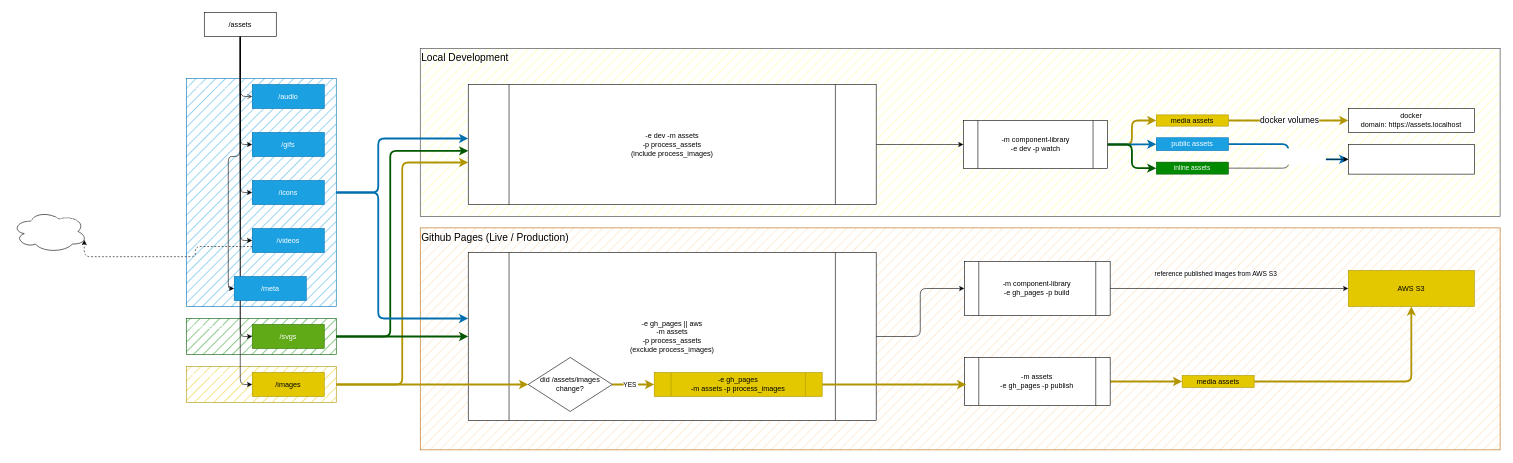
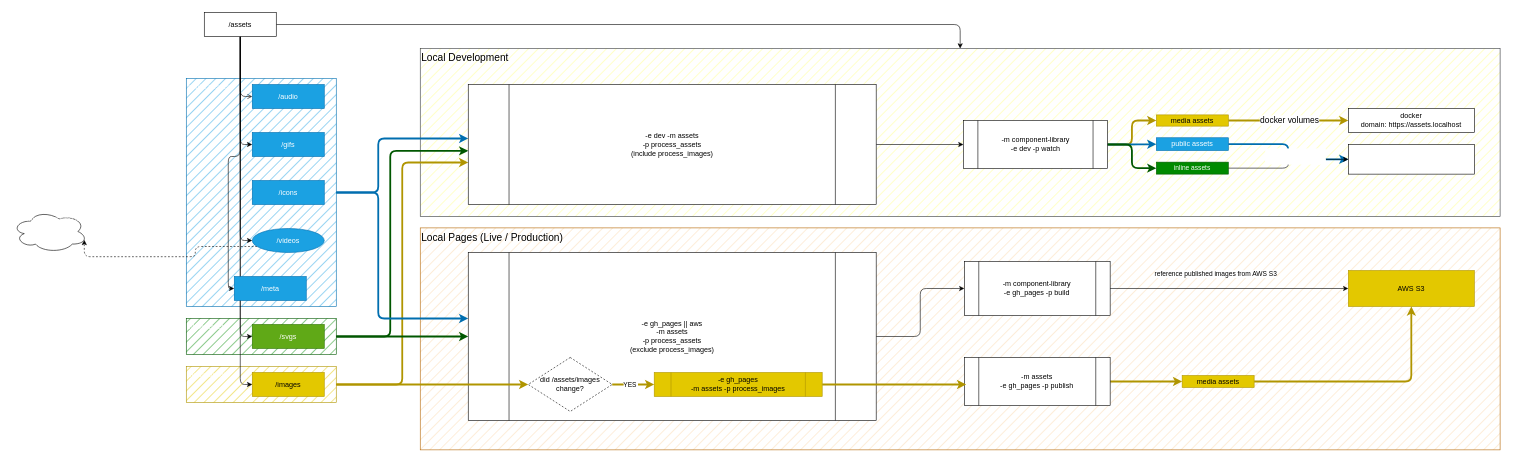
  <mxCell id="0" />
  <mxCell id="1" parent="0" />
  <mxCell id="2" value="Local Development" style="whiteSpace=wrap;html=1;fillStyle=hatch;strokeWidth=1;fontSize=17;fillColor=#ffff88;strokeColor=#36393d;align=left;verticalAlign=top;" vertex="1" parent="1"><mxGeometry x="700" y="80" width="1800" height="280" as="geometry" /></mxCell>
- <mxCell id="3" value="Github Pages (Live / Production)" style="whiteSpace=wrap;html=1;fillStyle=hatch;strokeWidth=1;fontSize=17;fillColor=#fad7ac;strokeColor=#b46504;align=left;verticalAlign=top;" vertex="1" parent="1"><mxGeometry x="700" y="379" width="1800" height="370" as="geometry" /></mxCell>
+ <mxCell id="3" value="Local Pages (Live / Production)" style="whiteSpace=wrap;html=1;fillStyle=hatch;strokeWidth=1;fontSize=17;fillColor=#fad7ac;strokeColor=#b46504;align=left;verticalAlign=top;" vertex="1" parent="1"><mxGeometry x="700" y="379" width="1800" height="370" as="geometry" /></mxCell>
  <mxCell id="4" style="edgeStyle=orthogonalEdgeStyle;html=1;entryX=0;entryY=0.5;entryDx=0;entryDy=0;strokeWidth=3;fillColor=#1ba1e2;strokeColor=#006EAF;" edge="1" parent="1" source="47" target="58"><mxGeometry relative="1" as="geometry"><Array as="points"><mxPoint x="2147" y="239.37" /><mxPoint x="2147" y="265.37" /><mxPoint x="2247" y="265.37" /></Array></mxGeometry></mxCell>
  <mxCell id="5" style="edgeStyle=orthogonalEdgeStyle;html=0;strokeWidth=3;fontSize=11;fontColor=#FFFFFF;fillColor=#e3c800;strokeColor=#B09500;" edge="1" parent="1" source="6" target="30"><mxGeometry relative="1" as="geometry"><Array as="points"><mxPoint x="670" y="640" /><mxPoint x="670" y="270" /></Array></mxGeometry></mxCell>
  <mxCell id="6" value="media assets" style="whiteSpace=wrap;html=1;fillStyle=hatch;strokeWidth=1;fillColor=#e3c800;verticalAlign=top;align=left;fontColor=#FFFFFF;strokeColor=#B09500;" vertex="1" parent="1"><mxGeometry x="310" y="610" width="250" height="60" as="geometry" /></mxCell>
  <mxCell id="7" style="edgeStyle=orthogonalEdgeStyle;html=0;entryX=0;entryY=0.553;entryDx=0;entryDy=0;strokeWidth=3;fontSize=11;fontColor=#FFFFFF;fillColor=#008a00;strokeColor=#005700;entryPerimeter=0;" edge="1" parent="1" source="9" target="30"><mxGeometry relative="1" as="geometry"><Array as="points"><mxPoint x="650" y="560" /><mxPoint x="650" y="250" /><mxPoint x="780" y="250" /></Array></mxGeometry></mxCell>
  <mxCell id="8" style="edgeStyle=orthogonalEdgeStyle;html=0;strokeWidth=3;fontSize=11;fontColor=#FFFFFF;fillColor=#008a00;strokeColor=#005700;" edge="1" parent="1" source="9" target="49"><mxGeometry relative="1" as="geometry" /></mxCell>
  <mxCell id="9" value="inline assets" style="whiteSpace=wrap;html=1;fillStyle=hatch;strokeWidth=1;fillColor=#008a00;fontColor=#ffffff;strokeColor=#005700;align=left;verticalAlign=top;" vertex="1" parent="1"><mxGeometry x="310" y="530" width="250" height="60" as="geometry" /></mxCell>
  <mxCell id="10" style="edgeStyle=orthogonalEdgeStyle;html=0;strokeWidth=3;fontSize=11;fontColor=#FFFFFF;fillColor=#1ba1e2;strokeColor=#006EAF;" edge="1" parent="1" source="12" target="30"><mxGeometry relative="1" as="geometry"><Array as="points"><mxPoint x="630" y="320" /><mxPoint x="630" y="230" /></Array></mxGeometry></mxCell>
  <mxCell id="11" style="edgeStyle=orthogonalEdgeStyle;html=0;strokeWidth=3;fontSize=11;fontColor=#FFFFFF;fillColor=#1ba1e2;strokeColor=#006EAF;" edge="1" parent="1" source="12" target="49"><mxGeometry relative="1" as="geometry"><Array as="points"><mxPoint x="630" y="320" /><mxPoint x="630" y="530" /></Array></mxGeometry></mxCell>
  <mxCell id="12" value="public assets" style="whiteSpace=wrap;html=1;fillColor=#1ba1e2;fillStyle=hatch;fontColor=#ffffff;strokeColor=#006EAF;strokeWidth=1;align=left;verticalAlign=top;" vertex="1" parent="1"><mxGeometry x="310" y="130" width="250" height="380" as="geometry" /></mxCell>
  <mxCell id="13" style="edgeStyle=orthogonalEdgeStyle;html=1;entryX=0;entryY=0.5;entryDx=0;entryDy=0;endArrow=open;" edge="1" parent="1" source="20" target="21"><mxGeometry relative="1" as="geometry" /></mxCell>
  <mxCell id="14" style="edgeStyle=orthogonalEdgeStyle;html=1;entryX=0;entryY=0.5;entryDx=0;entryDy=0;" edge="1" parent="1" source="20" target="22"><mxGeometry relative="1" as="geometry" /></mxCell>
- <mxCell id="15" style="edgeStyle=orthogonalEdgeStyle;html=1;entryX=0;entryY=0.5;entryDx=0;entryDy=0;" edge="1" parent="1" source="20" target="23"><mxGeometry relative="1" as="geometry" /></mxCell>
+ <mxCell id="15" style="edgeStyle=orthogonalEdgeStyle;html=1;" edge="1" parent="1" source="20" target="2"><mxGeometry relative="1" as="geometry" /></mxCell>
  <mxCell id="16" style="edgeStyle=orthogonalEdgeStyle;html=1;entryX=0;entryY=0.5;entryDx=0;entryDy=0;" edge="1" parent="1" source="20" target="24"><mxGeometry relative="1" as="geometry" /></mxCell>
  <mxCell id="17" style="edgeStyle=orthogonalEdgeStyle;html=1;entryX=0;entryY=0.5;entryDx=0;entryDy=0;" edge="1" parent="1" source="20" target="25"><mxGeometry relative="1" as="geometry" /></mxCell>
  <mxCell id="18" style="edgeStyle=orthogonalEdgeStyle;html=1;entryX=0;entryY=0.5;entryDx=0;entryDy=0;" edge="1" parent="1" source="20" target="26"><mxGeometry relative="1" as="geometry" /></mxCell>
  <mxCell id="19" style="edgeStyle=orthogonalEdgeStyle;html=1;entryX=0;entryY=0.5;entryDx=0;entryDy=0;" edge="1" parent="1" source="20" target="28"><mxGeometry relative="1" as="geometry" /></mxCell>
  <mxCell id="20" value="/assets" style="whiteSpace=wrap;html=1;" vertex="1" parent="1"><mxGeometry x="340" y="20" width="120" height="40" as="geometry" /></mxCell>
  <mxCell id="21" value="/audio" style="whiteSpace=wrap;html=1;fillColor=#1ba1e2;fontColor=#ffffff;strokeColor=#006EAF;" vertex="1" parent="1"><mxGeometry x="420" y="140" width="120" height="40" as="geometry" /></mxCell>
  <mxCell id="22" value="/gifs" style="whiteSpace=wrap;html=1;fillColor=#1ba1e2;fontColor=#ffffff;strokeColor=#006EAF;" vertex="1" parent="1"><mxGeometry x="420" y="220" width="120" height="40" as="geometry" /></mxCell>
  <mxCell id="23" value="/icons" style="whiteSpace=wrap;html=1;fillColor=#1ba1e2;fontColor=#ffffff;strokeColor=#006EAF;" vertex="1" parent="1"><mxGeometry x="420" y="300" width="120" height="40" as="geometry" /></mxCell>
  <mxCell id="24" value="/images" style="whiteSpace=wrap;html=1;fillColor=#e3c800;fontColor=#000000;strokeColor=#B09500;" vertex="1" parent="1"><mxGeometry x="420" y="620" width="120" height="40" as="geometry" /></mxCell>
  <mxCell id="25" value="/meta" style="whiteSpace=wrap;html=1;fillColor=#1ba1e2;fontColor=#ffffff;strokeColor=#006EAF;" vertex="1" parent="1"><mxGeometry x="390" y="460" width="120" height="40" as="geometry" /></mxCell>
  <mxCell id="26" value="/svgs" style="whiteSpace=wrap;html=1;fillColor=#60a917;fontColor=#ffffff;strokeColor=#2D7600;" vertex="1" parent="1"><mxGeometry x="420" y="540" width="120" height="40" as="geometry" /></mxCell>
  <mxCell id="27" style="edgeStyle=orthogonalEdgeStyle;html=0;entryX=0.96;entryY=0.7;entryDx=0;entryDy=0;entryPerimeter=0;strokeWidth=1;fontColor=#FFFFFF;dashed=1;" edge="1" parent="1" source="28" target="54"><mxGeometry relative="1" as="geometry"><Array as="points"><mxPoint x="325" y="410" /><mxPoint x="325" y="427" /></Array></mxGeometry></mxCell>
- <mxCell id="28" value="/videos" style="whiteSpace=wrap;html=1;fillColor=#1ba1e2;fontColor=#ffffff;strokeColor=#006EAF;" vertex="1" parent="1"><mxGeometry x="420" y="380" width="120" height="40" as="geometry" /></mxCell>
+ <mxCell id="28" value="/videos" style="ellipse;whiteSpace=wrap;html=1;fillColor=#1ba1e2;fontColor=#ffffff;strokeColor=#006EAF;" vertex="1" parent="1"><mxGeometry x="420" y="380" width="120" height="40" as="geometry" /></mxCell>
  <mxCell id="29" style="edgeStyle=orthogonalEdgeStyle;html=0;entryX=0;entryY=0.5;entryDx=0;entryDy=0;strokeWidth=1;exitX=1;exitY=0.5;exitDx=0;exitDy=0;" edge="1" parent="1" source="30" target="34"><mxGeometry relative="1" as="geometry"><mxPoint x="1567" y="240" as="sourcePoint" /></mxGeometry></mxCell>
  <mxCell id="30" value="-e dev -m assets&lt;br&gt;-p process_assets&lt;br&gt;(include process_images)" style="shape=process;whiteSpace=wrap;html=1;backgroundOutline=1;" vertex="1" parent="1"><mxGeometry x="780" y="140" width="680" height="200" as="geometry" /></mxCell>
  <mxCell id="31" style="edgeStyle=orthogonalEdgeStyle;html=1;fillColor=#e3c800;strokeColor=#B09500;strokeWidth=3;" edge="1" parent="1" source="34" target="39"><mxGeometry relative="1" as="geometry" /></mxCell>
  <mxCell id="32" style="edgeStyle=orthogonalEdgeStyle;html=1;fillColor=#1ba1e2;strokeColor=#006EAF;strokeWidth=3;" edge="1" parent="1" source="34" target="47"><mxGeometry relative="1" as="geometry" /></mxCell>
  <mxCell id="33" style="edgeStyle=orthogonalEdgeStyle;html=0;entryX=0;entryY=0.5;entryDx=0;entryDy=0;strokeWidth=3;fontSize=11;fontColor=#FFFFFF;fillColor=#008a00;strokeColor=#005700;" edge="1" parent="1" source="34" target="57"><mxGeometry relative="1" as="geometry" /></mxCell>
  <mxCell id="34" value="-m component-library&lt;br&gt;-e dev -p watch" style="shape=process;whiteSpace=wrap;html=1;backgroundOutline=1;" vertex="1" parent="1"><mxGeometry x="1605.5" y="200" width="240" height="80" as="geometry" /></mxCell>
  <mxCell id="35" value="-m component-library&lt;br&gt;-e gh_pages -p build" style="shape=process;whiteSpace=wrap;html=1;backgroundOutline=1;" vertex="1" parent="1"><mxGeometry x="1607" y="435" width="243" height="90" as="geometry" /></mxCell>
  <mxCell id="36" value="docker&lt;br&gt;domain: https://assets.localhost" style="whiteSpace=wrap;html=1;" vertex="1" parent="1"><mxGeometry x="2247" y="180" width="210" height="40" as="geometry" /></mxCell>
  <mxCell id="37" style="edgeStyle=orthogonalEdgeStyle;html=1;fillColor=#e3c800;strokeColor=#B09500;strokeWidth=3;entryX=0;entryY=0.5;entryDx=0;entryDy=0;" edge="1" parent="1" source="39" target="36"><mxGeometry relative="1" as="geometry"><Array as="points"><mxPoint x="2147" y="200.37" /><mxPoint x="2247" y="199.37" /></Array></mxGeometry></mxCell>
  <mxCell id="38" value="docker volumes" style="edgeLabel;html=1;align=center;verticalAlign=middle;resizable=0;points=[];fontSize=14;" vertex="1" connectable="0" parent="37"><mxGeometry x="-0.147" y="2" relative="1" as="geometry"><mxPoint x="16" y="1" as="offset" /></mxGeometry></mxCell>
  <mxCell id="39" value="media assets" style="whiteSpace=wrap;html=1;fillColor=#e3c800;fontColor=#000000;strokeColor=#B09500;" vertex="1" parent="1"><mxGeometry x="1927" y="190.62" width="120" height="18.75" as="geometry" /></mxCell>
  <mxCell id="40" style="edgeStyle=orthogonalEdgeStyle;html=0;entryX=0;entryY=0.5;entryDx=0;entryDy=0;strokeWidth=3;fontSize=11;fontColor=#FFFFFF;fillColor=#e3c800;strokeColor=#B09500;" edge="1" parent="1" source="41" target="44"><mxGeometry relative="1" as="geometry" /></mxCell>
  <mxCell id="41" value="-m assets&lt;br&gt;-e gh_pages -p publish" style="shape=process;whiteSpace=wrap;html=1;backgroundOutline=1;" vertex="1" parent="1"><mxGeometry x="1607" y="595" width="243" height="80" as="geometry" /></mxCell>
  <mxCell id="42" value="AWS S3" style="whiteSpace=wrap;html=1;fillColor=#e3c800;fontColor=#000000;strokeColor=#B09500;" vertex="1" parent="1"><mxGeometry x="2247" y="450" width="210" height="60" as="geometry" /></mxCell>
  <mxCell id="43" style="edgeStyle=orthogonalEdgeStyle;html=0;strokeWidth=3;fontSize=11;fontColor=#FFFFFF;fillColor=#e3c800;strokeColor=#B09500;" edge="1" parent="1" source="44" target="42"><mxGeometry relative="1" as="geometry"><Array as="points"><mxPoint x="2352" y="635" /></Array></mxGeometry></mxCell>
  <mxCell id="44" value="media assets" style="whiteSpace=wrap;html=1;fillColor=#e3c800;fontColor=#000000;strokeColor=#B09500;" vertex="1" parent="1"><mxGeometry x="1970" y="625" width="120" height="20" as="geometry" /></mxCell>
  <mxCell id="45" style="edgeStyle=orthogonalEdgeStyle;html=1;entryX=0;entryY=0.5;entryDx=0;entryDy=0;exitX=1;exitY=0.5;exitDx=0;exitDy=0;" edge="1" parent="1" source="35" target="42"><mxGeometry relative="1" as="geometry"><mxPoint x="1847" y="595" as="sourcePoint" /><mxPoint x="2247" y="490" as="targetPoint" /><Array as="points" /></mxGeometry></mxCell>
  <mxCell id="46" value="reference published images from AWS S3" style="edgeLabel;html=1;align=center;verticalAlign=middle;resizable=0;points=[];" vertex="1" connectable="0" parent="45"><mxGeometry x="-0.435" relative="1" as="geometry"><mxPoint x="63" y="-25" as="offset" /></mxGeometry></mxCell>
  <mxCell id="47" value="public assets" style="whiteSpace=wrap;html=1;fillColor=#1ba1e2;fontColor=#ffffff;strokeColor=#006EAF;align=center;verticalAlign=middle;" vertex="1" parent="1"><mxGeometry x="1927" y="228.75" width="120" height="21.25" as="geometry" /></mxCell>
  <mxCell id="48" style="edgeStyle=orthogonalEdgeStyle;html=0;entryX=0;entryY=0.5;entryDx=0;entryDy=0;strokeWidth=1;fontSize=11;fontColor=#FFFFFF;" edge="1" parent="1" source="49" target="35"><mxGeometry relative="1" as="geometry" /></mxCell>
  <mxCell id="49" value="-e gh_pages || aws&lt;br&gt;-m assets&lt;br&gt;-p process_assets&lt;br&gt;(exclude process_images)" style="shape=process;whiteSpace=wrap;html=1;backgroundOutline=1;" vertex="1" parent="1"><mxGeometry x="780" y="420" width="680" height="280" as="geometry" /></mxCell>
  <mxCell id="50" style="edgeStyle=orthogonalEdgeStyle;html=0;strokeWidth=3;fontSize=11;fontColor=#FFFFFF;fillColor=#e3c800;strokeColor=#B09500;" edge="1" parent="1" source="51"><mxGeometry relative="1" as="geometry"><mxPoint x="1610" y="640" as="targetPoint" /><Array as="points"><mxPoint x="1607" y="640" /></Array></mxGeometry></mxCell>
  <mxCell id="51" value="-e gh_pages &lt;br&gt;-m assets -p process_images&lt;br&gt;" style="shape=process;whiteSpace=wrap;html=1;backgroundOutline=1;fillColor=#e3c800;fontColor=#000000;strokeColor=#B09500;" vertex="1" parent="1"><mxGeometry x="1090" y="620" width="280" height="40" as="geometry" /></mxCell>
  <mxCell id="52" value="YES" style="edgeStyle=orthogonalEdgeStyle;strokeWidth=3;fillColor=#e3c800;strokeColor=#B09500;" edge="1" parent="1" source="53" target="51"><mxGeometry x="-0.143" relative="1" as="geometry"><mxPoint as="offset" /></mxGeometry></mxCell>
- <mxCell id="53" value="did /assets/images&lt;br&gt;change?" style="rhombus;whiteSpace=wrap;html=1;" vertex="1" parent="1"><mxGeometry x="880" y="595" width="140" height="90" as="geometry" /></mxCell>
+ <mxCell id="53" value="did /assets/images&lt;br&gt;change?" style="rhombus;whiteSpace=wrap;html=1;dashed=1;" vertex="1" parent="1"><mxGeometry x="880" y="595" width="140" height="90" as="geometry" /></mxCell>
  <mxCell id="54" value="if any processing is needed &lt;br&gt;- move to media assets" style="ellipse;shape=cloud;whiteSpace=wrap;html=1;fillStyle=hatch;strokeWidth=1;fontColor=#FFFFFF;fillColor=default;gradientColor=none;" vertex="1" parent="1"><mxGeometry x="20" y="350" width="125" height="70" as="geometry" /></mxCell>
  <mxCell id="55" style="edgeStyle=orthogonalEdgeStyle;html=0;strokeWidth=1;fontSize=11;fontColor=#FFFFFF;" edge="1" parent="1" source="57" target="58"><mxGeometry relative="1" as="geometry" /></mxCell>
  <mxCell id="56" value="copy w/&lt;br&gt;CopyWebpackPlugin" style="edgeLabel;html=1;align=center;verticalAlign=middle;resizable=0;points=[];fontSize=11;fontColor=#FFFFFF;" vertex="1" connectable="0" parent="55"><mxGeometry x="-0.22" y="2" relative="1" as="geometry"><mxPoint x="27" y="-18" as="offset" /></mxGeometry></mxCell>
  <mxCell id="57" value="inline assets" style="whiteSpace=wrap;html=1;fillStyle=auto;strokeWidth=1;fontSize=11;fontColor=#ffffff;fillColor=#008a00;strokeColor=#005700;" vertex="1" parent="1"><mxGeometry x="1927" y="269.37" width="120" height="20" as="geometry" /></mxCell>
  <mxCell id="58" value="component-library/dist/public&lt;br&gt;OR&lt;br&gt;component-library/dist/[ name ]" style="whiteSpace=wrap;html=1;fillStyle=auto;strokeWidth=1;fontSize=11;fontColor=#FFFFFF;fillColor=default;gradientColor=none;" vertex="1" parent="1"><mxGeometry x="2247" y="240" width="210" height="49.37" as="geometry" /></mxCell>
  <mxCell id="59" style="edgeStyle=orthogonalEdgeStyle;html=0;entryX=0;entryY=0.5;entryDx=0;entryDy=0;strokeWidth=3;fontSize=11;fontColor=#FFFFFF;fillColor=#e3c800;strokeColor=#B09500;" edge="1" parent="1" source="6" target="53"><mxGeometry relative="1" as="geometry" /></mxCell>
